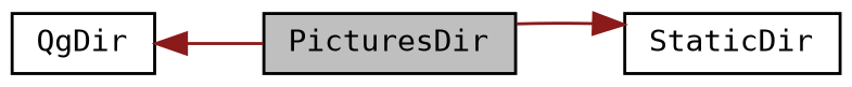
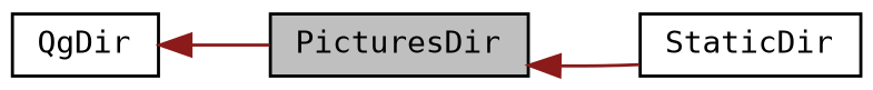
  digraph {
    fontname="DejaVu Sans Mono"
    rankdir=LR
    node [color=black fillcolor=white fontname="DejaVu Sans Mono" fontsize=10 shape=record style=filled]
    edge [color=firebrick4 dir=back fontname="DejaVu Sans Mono" fontsize=10 labelfontname=Helvetica labelfontsize=10 style=solid]
    n1 [fillcolor=grey75 fontcolor=black height=0.2 label=PicturesDir width=0.4]
    n2 [height=0.2 label=StaticDir width=0.4]
    n3 [height=0.2 label=QgDir width=0.4]
-   n2 -> n1
+   n1 -> n2
    n3 -> n1
  }
